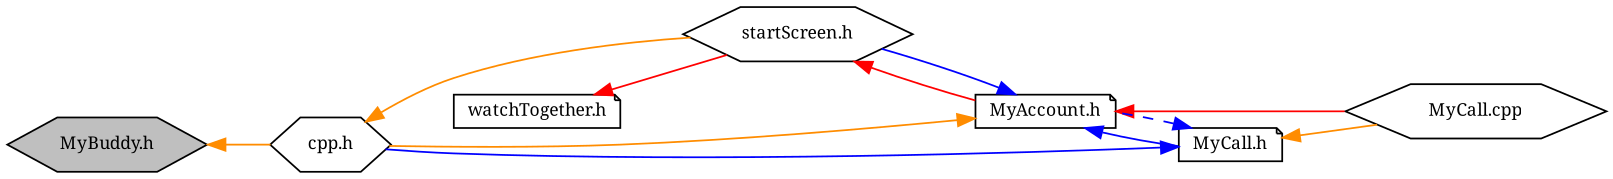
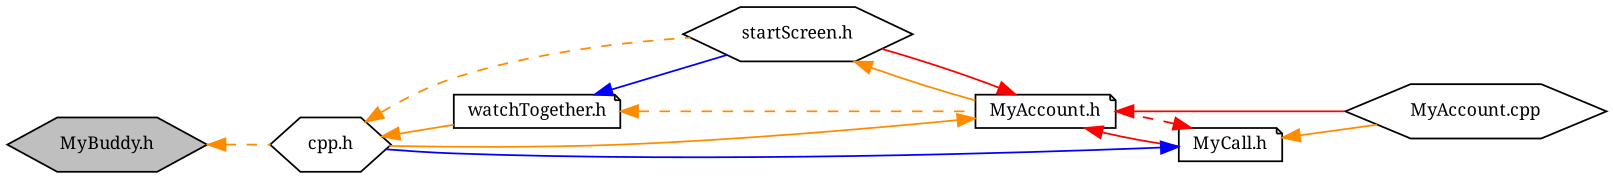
  digraph {
    fontname="Noto Serif"
    rankdir=LR
    node [color=black fillcolor=white fontname="Noto Serif" fontsize=10 shape=hexagon style=filled]
    edge [color=darkorange dir=back fontname="Noto Serif" fontsize=10 labelfontname=Helvetica labelfontsize=10 style=solid]
    n1 [fillcolor=grey75 fontcolor=black height=0.2 label="MyBuddy.h" width=0.4]
    n2 [height=0.2 label="cpp.h" width=0.4]
    n3 [height=0.2 label="MyAccount.h" shape=note width=0.4]
    n4 [height=0.2 label="startScreen.h" width=0.4]
    n5 [height=0.2 label="MyCall.h" shape=note width=0.4]
-   n6 [height=0.2 label="MyCall.cpp" width=0.4]
+   n6 [height=0.2 label="MyAccount.cpp" width=0.4]
    n7 [height=0.2 label="watchTogether.h" shape=note width=0.4]
-   n1 -> n2
-   n2 -> n4
+   n1 -> n2 [style=dashed]
+   n2 -> n4 [style=dashed]
+   n2 -> n7
    n3 -> n2
-   n3 -> n4 [color=blue]
-   n3 -> n5 [color=blue]
+   n3 -> n4 [color=red]
+   n3 -> n5 [color=red]
    n3 -> n6 [color=red]
-   n4 -> n3 [color=red]
+   n4 -> n3
    n5 -> n2 [color=blue]
-   n5 -> n3 [color=blue style=dashed]
+   n5 -> n3 [color=red style=dashed]
    n5 -> n6
-   n7 -> n4 [color=red]
+   n7 -> n3 [style=dashed]
+   n7 -> n4 [color=blue]
  }
